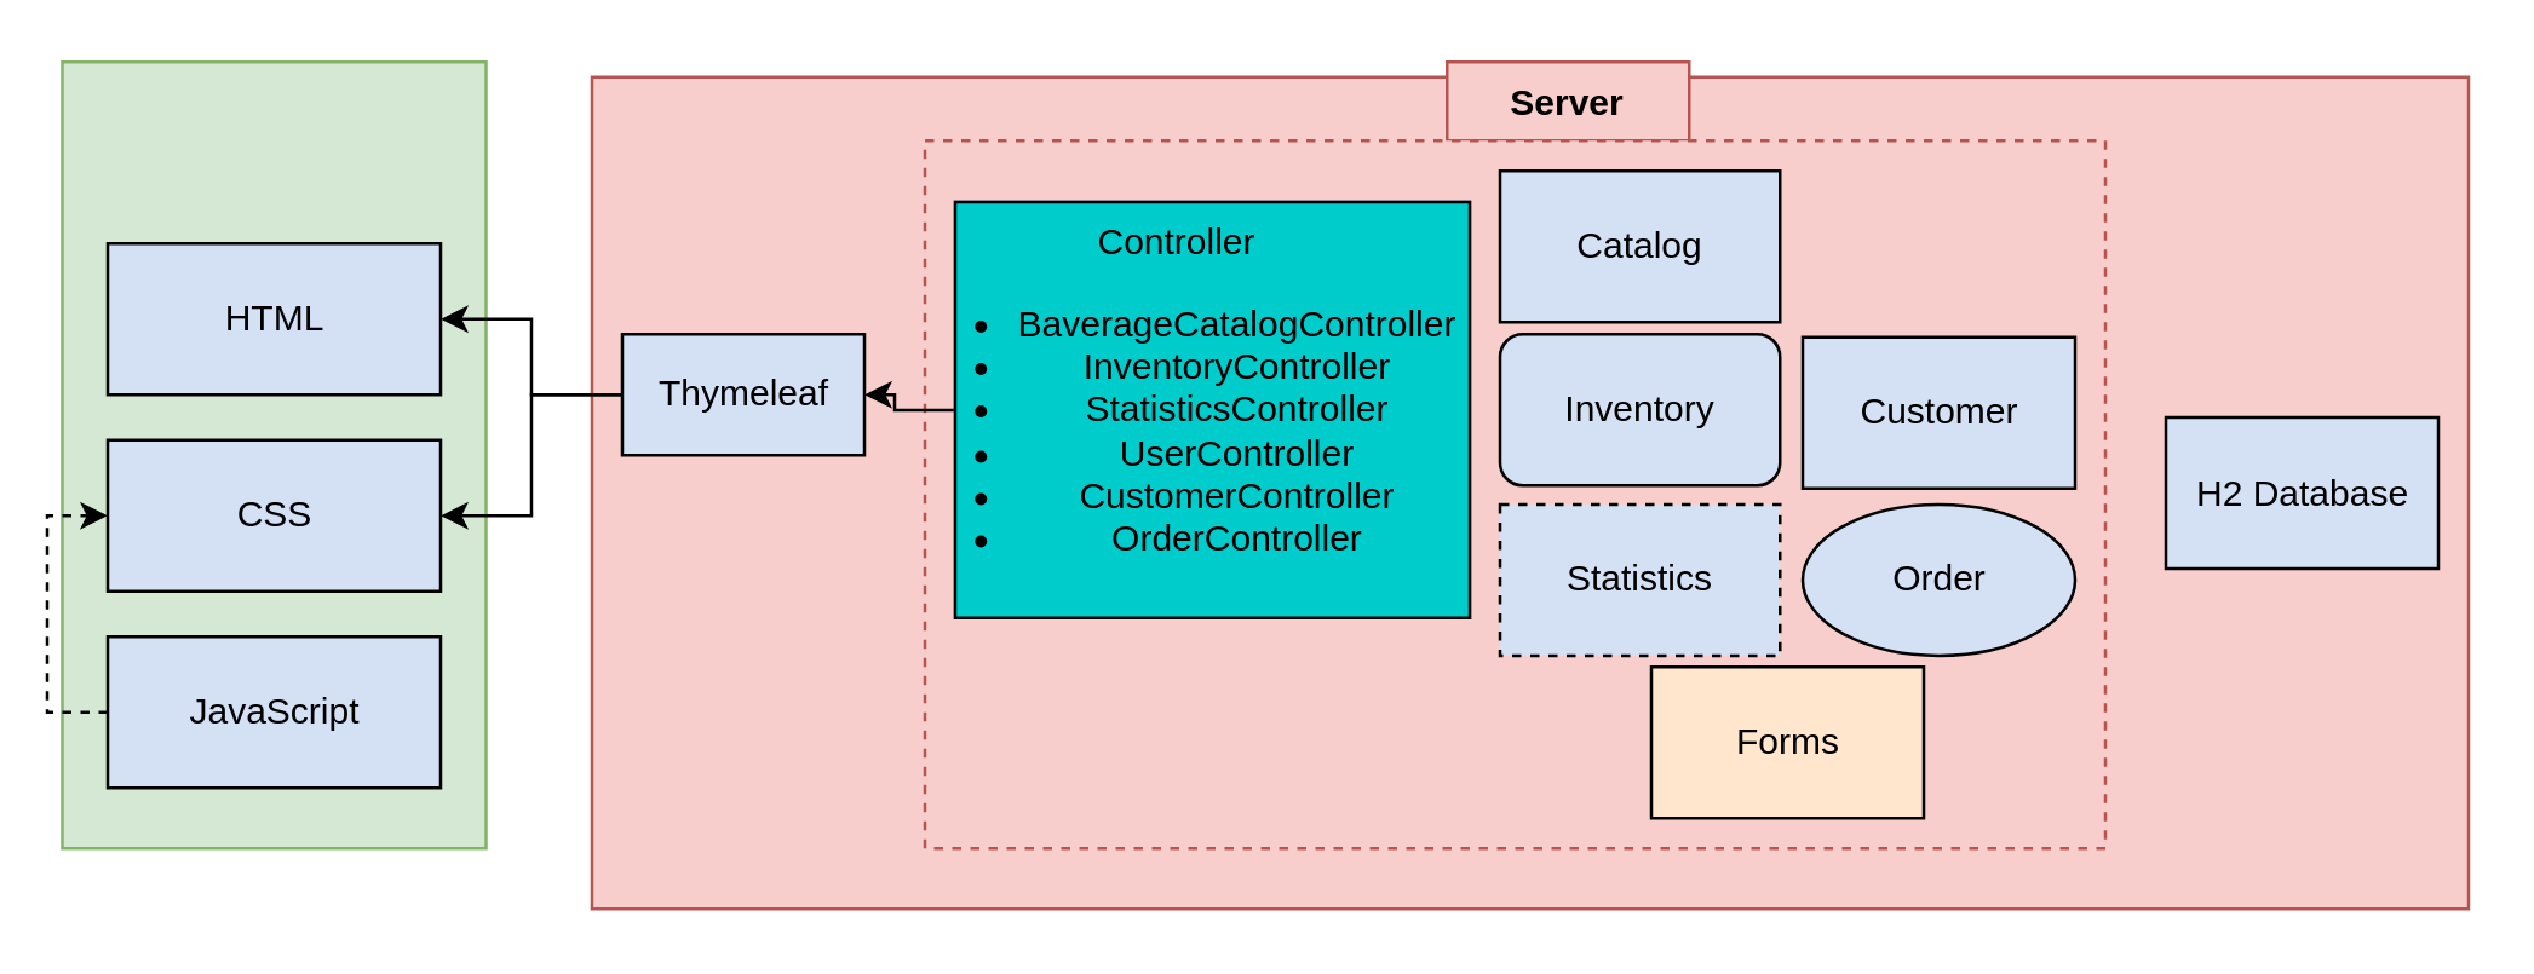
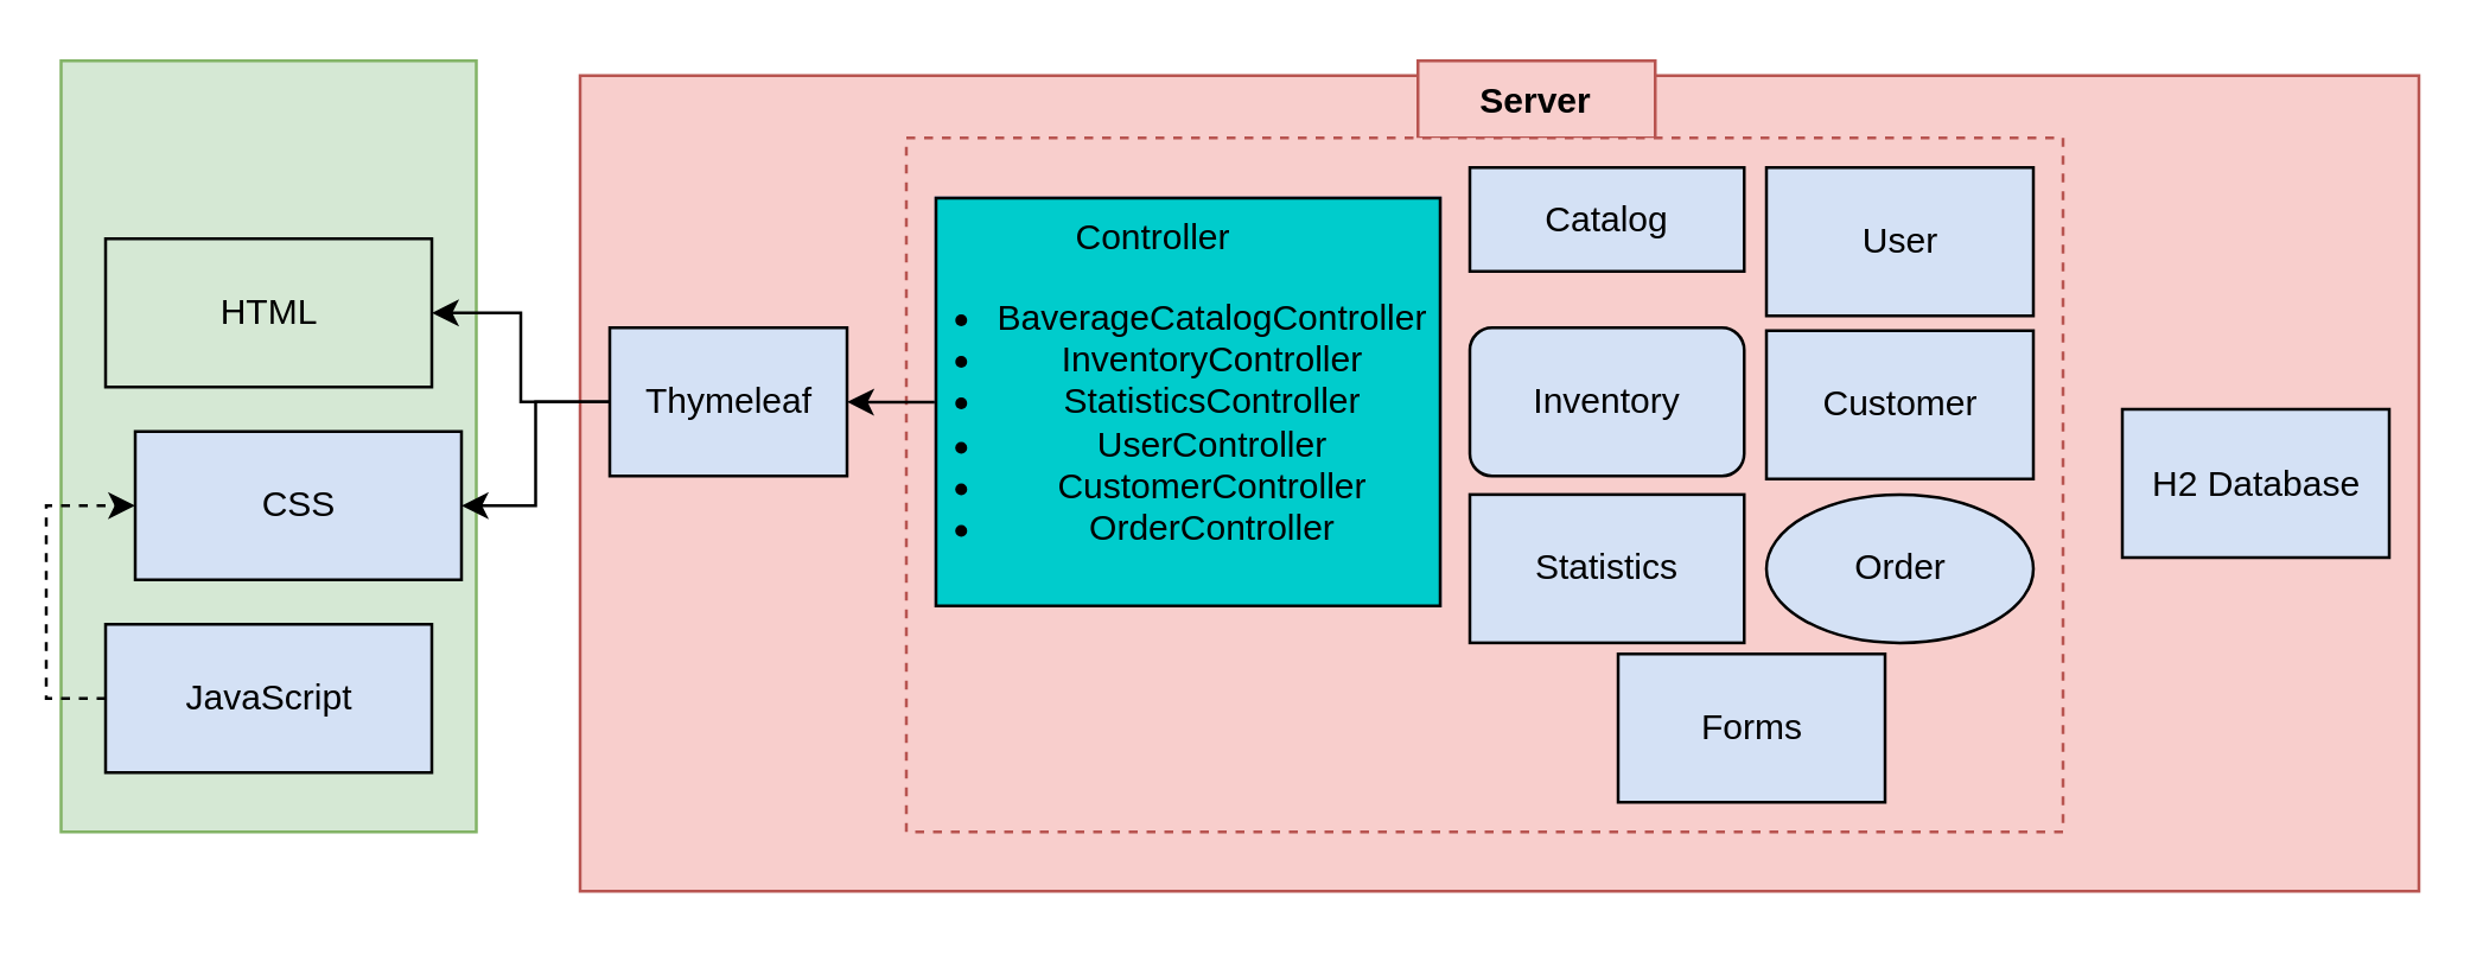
  <mxCell id="0" />
  <mxCell id="1" parent="0" />
  <mxCell id="2" value="" style="verticalLabelPosition=bottom;verticalAlign=top;html=1;shape=mxgraph.basic.rect;fillColor2=none;strokeWidth=1;size=20;indent=5;fillColor=#d5e8d4;strokeColor=#82b366;" parent="1" vertex="1"><mxGeometry x="20" y="20" width="140" height="260" as="geometry" /></mxCell>
- <mxCell id="3" value="CSS" style="html=1;fillColor=#D4E1F5;" parent="1" vertex="1"><mxGeometry x="35" y="145" width="110" height="50" as="geometry" /></mxCell>
- <mxCell id="4" value="HTML" style="html=1;fillColor=#D4E1F5;" parent="1" vertex="1"><mxGeometry x="35" y="80" width="110" height="50" as="geometry" /></mxCell>
+ <mxCell id="3" value="CSS" style="html=1;fillColor=#D4E1F5;" parent="1" vertex="1"><mxGeometry x="45" y="145" width="110" height="50" as="geometry" /></mxCell>
+ <mxCell id="4" value="HTML" style="html=1;fillColor=#d5e8d4;" parent="1" vertex="1"><mxGeometry x="35" y="80" width="110" height="50" as="geometry" /></mxCell>
  <mxCell id="5" style="edgeStyle=orthogonalEdgeStyle;rounded=0;orthogonalLoop=1;jettySize=auto;html=1;exitX=0;exitY=0.5;exitDx=0;exitDy=0;entryX=0;entryY=0.5;entryDx=0;entryDy=0;dashed=1;" parent="1" source="6" target="3" edge="1"><mxGeometry relative="1" as="geometry" /></mxCell>
  <mxCell id="6" value="JavaScript" style="html=1;fillColor=#D4E1F5;" parent="1" vertex="1"><mxGeometry x="35" y="210" width="110" height="50" as="geometry" /></mxCell>
  <mxCell id="7" value="" style="verticalLabelPosition=bottom;verticalAlign=top;html=1;shape=mxgraph.basic.rect;fillColor2=none;strokeWidth=1;size=20;indent=5;fillColor=#f8cecc;strokeColor=#b85450;" parent="1" vertex="1"><mxGeometry x="195" y="25" width="620" height="275" as="geometry" /></mxCell>
  <mxCell id="8" value="Server" style="text;align=center;fontStyle=1;verticalAlign=middle;spacingLeft=3;spacingRight=3;strokeColor=#b85450;rotatable=0;points=[[0,0.5],[1,0.5]];portConstraint=eastwest;fillColor=#f8cecc;" parent="1" vertex="1"><mxGeometry x="477.5" y="20" width="80" height="26" as="geometry" /></mxCell>
  <mxCell id="9" style="edgeStyle=orthogonalEdgeStyle;rounded=0;orthogonalLoop=1;jettySize=auto;html=1;exitX=0;exitY=0.5;exitDx=0;exitDy=0;entryX=1;entryY=0.5;entryDx=0;entryDy=0;" parent="1" source="11" target="4" edge="1"><mxGeometry relative="1" as="geometry" /></mxCell>
  <mxCell id="10" style="edgeStyle=orthogonalEdgeStyle;rounded=0;orthogonalLoop=1;jettySize=auto;html=1;entryX=1;entryY=0.5;entryDx=0;entryDy=0;" parent="1" source="11" target="3" edge="1"><mxGeometry relative="1" as="geometry" /></mxCell>
- <mxCell id="11" value="Thymeleaf" style="html=1;fillColor=#D4E1F5;" parent="1" vertex="1"><mxGeometry x="205" y="110" width="80" height="40" as="geometry" /></mxCell>
+ <mxCell id="11" value="Thymeleaf" style="html=1;fillColor=#D4E1F5;" parent="1" vertex="1"><mxGeometry x="205" y="110" width="80" height="50" as="geometry" /></mxCell>
  <mxCell id="12" value="" style="verticalLabelPosition=bottom;verticalAlign=top;html=1;shape=mxgraph.basic.rect;fillColor2=none;strokeWidth=1;size=20;indent=5;fillColor=#f8cecc;dashed=1;strokeColor=#b85450;" parent="1" vertex="1"><mxGeometry x="305" y="46" width="390" height="234" as="geometry" /></mxCell>
  <mxCell id="13" style="edgeStyle=orthogonalEdgeStyle;rounded=0;orthogonalLoop=1;jettySize=auto;html=1;entryX=1;entryY=0.5;entryDx=0;entryDy=0;" parent="1" source="21" target="11" edge="1"><mxGeometry relative="1" as="geometry" /></mxCell>
- <mxCell id="14" value="Catalog" style="html=1;fillColor=#D4E1F5;" parent="1" vertex="1"><mxGeometry x="495" y="56" width="92.5" height="50" as="geometry" /></mxCell>
+ <mxCell id="14" value="Catalog" style="html=1;fillColor=#D4E1F5;" parent="1" vertex="1"><mxGeometry x="495" y="56" width="92.5" height="35" as="geometry" /></mxCell>
  <mxCell id="15" value="Order" style="ellipse;html=1;fillColor=#D4E1F5;" parent="1" vertex="1"><mxGeometry x="595" y="166.25" width="90" height="50" as="geometry" /></mxCell>
- <mxCell id="16" value="Statistics" style="html=1;fillColor=#D4E1F5;dashed=1;" parent="1" vertex="1"><mxGeometry x="495" y="166.25" width="92.5" height="50" as="geometry" /></mxCell>
+ <mxCell id="16" value="Statistics" style="html=1;fillColor=#D4E1F5;" parent="1" vertex="1"><mxGeometry x="495" y="166.25" width="92.5" height="50" as="geometry" /></mxCell>
+ <mxCell id="17" value="User" style="html=1;fillColor=#D4E1F5;" parent="1" vertex="1"><mxGeometry x="595" y="56" width="90" height="50" as="geometry" /></mxCell>
  <mxCell id="18" value="Customer" style="html=1;fillColor=#D4E1F5;" parent="1" vertex="1"><mxGeometry x="595" y="111" width="90" height="50" as="geometry" /></mxCell>
  <mxCell id="19" value="Inventory" style="html=1;fillColor=#D4E1F5;rounded=1;" parent="1" vertex="1"><mxGeometry x="495" y="110" width="92.5" height="50" as="geometry" /></mxCell>
  <mxCell id="20" value="" style="group;fillColor=#dae8fc;strokeColor=#6c8ebf;" parent="1" vertex="1" connectable="0"><mxGeometry x="315" y="66.25" width="170" height="137.5" as="geometry" /></mxCell>
  <mxCell id="21" value="" style="verticalLabelPosition=bottom;verticalAlign=top;html=1;shape=mxgraph.basic.rect;fillColor2=none;strokeWidth=1;size=20;indent=5;fillColor=#00CCCC;" parent="20" vertex="1"><mxGeometry width="170" height="137.5" as="geometry" /></mxCell>
  <mxCell id="22" value="Controller&lt;br&gt;&lt;ul&gt;&lt;li&gt;BaverageCatalogController&lt;/li&gt;&lt;li&gt;InventoryController&lt;/li&gt;&lt;li&gt;StatisticsController&lt;/li&gt;&lt;li&gt;UserController&lt;/li&gt;&lt;li&gt;CustomerController&lt;/li&gt;&lt;li&gt;OrderController&lt;/li&gt;&lt;/ul&gt;" style="text;html=1;strokeColor=none;fillColor=none;align=center;verticalAlign=middle;whiteSpace=wrap;rounded=0;" parent="20" vertex="1"><mxGeometry y="3.75" width="147.333" height="130" as="geometry" /></mxCell>
  <mxCell id="23" value="H2 Database" style="html=1;fillColor=#D4E1F5;" parent="1" vertex="1"><mxGeometry x="715" y="137.5" width="90" height="50" as="geometry" /></mxCell>
- <mxCell id="24" value="Forms" style="html=1;fillColor=#ffe6cc;" vertex="1" parent="1"><mxGeometry x="545" y="220" width="90" height="50" as="geometry" /></mxCell>
+ <mxCell id="24" value="Forms" style="html=1;fillColor=#D4E1F5;" vertex="1" parent="1"><mxGeometry x="545" y="220" width="90" height="50" as="geometry" /></mxCell>
